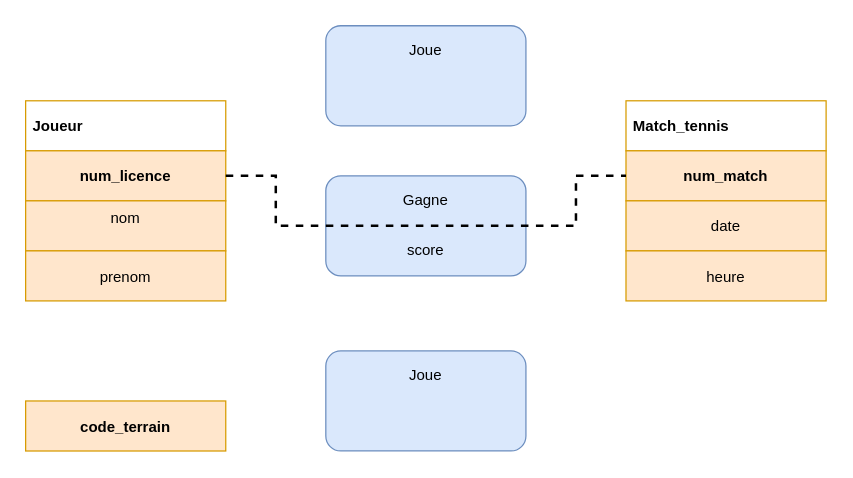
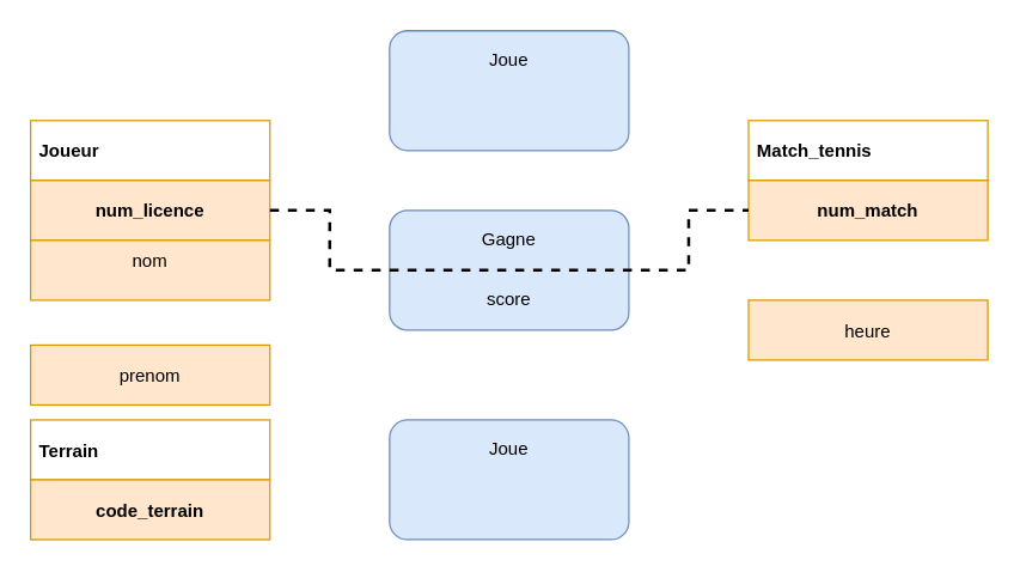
  <mxCell id="0" />
  <mxCell id="1" parent="0" />
  <mxCell id="2" value="" style="group;fillColor=#ffffff;" parent="1" vertex="1" connectable="0"><mxGeometry x="260" y="20" width="160" height="80" as="geometry" /></mxCell>
  <mxCell id="3" value="" style="rounded=1;whiteSpace=wrap;html=1;fillColor=#dae8fc;strokeColor=#6c8ebf;" parent="2" vertex="1"><mxGeometry width="160" height="80" as="geometry" /></mxCell>
  <mxCell id="4" value="Joue" style="text;html=1;strokeColor=none;fillColor=none;align=center;verticalAlign=middle;whiteSpace=wrap;rounded=0;" parent="2" vertex="1"><mxGeometry width="160" height="40" as="geometry" /></mxCell>
  <mxCell id="5" value="&lt;br&gt;" style="text;html=1;strokeColor=none;fillColor=none;align=center;verticalAlign=middle;whiteSpace=wrap;rounded=0;" parent="2" vertex="1"><mxGeometry y="40" width="160" height="40" as="geometry" /></mxCell>
  <mxCell id="6" value="" style="group" vertex="1" connectable="0" parent="1"><mxGeometry x="20" y="80" width="160" height="80" as="geometry" /></mxCell>
  <mxCell id="7" value="Joueur" style="text;align=left;verticalAlign=middle;spacingLeft=4;spacingRight=4;overflow=hidden;rotatable=0;points=[[0,0.5],[1,0.5]];portConstraint=eastwest;fontStyle=1;strokeColor=#d79b00;fillColor=#ffffff;" parent="6" vertex="1"><mxGeometry width="160" height="40" as="geometry" /></mxCell>
  <mxCell id="8" value="num_licence" style="text;align=center;verticalAlign=middle;spacingLeft=4;spacingRight=4;overflow=hidden;rotatable=0;points=[[0,0.5],[1,0.5]];portConstraint=eastwest;fontStyle=1;fillColor=#ffe6cc;strokeColor=#d79b00;" parent="6" vertex="1"><mxGeometry y="40" width="160" height="40" as="geometry" /></mxCell>
  <mxCell id="9" value="" style="group" vertex="1" connectable="0" parent="1"><mxGeometry x="500" y="80" width="160" height="80" as="geometry" /></mxCell>
  <mxCell id="10" value="Match_tennis" style="text;align=left;verticalAlign=middle;spacingLeft=4;spacingRight=4;overflow=hidden;rotatable=0;points=[[0,0.5],[1,0.5]];portConstraint=eastwest;fontStyle=1;strokeColor=#d79b00;fillColor=#ffffff;" vertex="1" parent="9"><mxGeometry width="160" height="40" as="geometry" /></mxCell>
  <mxCell id="11" value="num_match" style="text;align=center;verticalAlign=middle;spacingLeft=4;spacingRight=4;overflow=hidden;rotatable=0;points=[[0,0.5],[1,0.5]];portConstraint=eastwest;fontStyle=1;fillColor=#ffe6cc;strokeColor=#d79b00;" vertex="1" parent="9"><mxGeometry y="40" width="160" height="40" as="geometry" /></mxCell>
  <mxCell id="12" value="" style="group;fillColor=#ffffff;" vertex="1" connectable="0" parent="1"><mxGeometry x="260" y="140" width="160" height="80" as="geometry" /></mxCell>
  <mxCell id="13" value="" style="rounded=1;whiteSpace=wrap;html=1;fillColor=#dae8fc;strokeColor=#6c8ebf;" vertex="1" parent="12"><mxGeometry width="160" height="80" as="geometry" /></mxCell>
  <mxCell id="14" value="Gagne" style="text;html=1;strokeColor=none;fillColor=none;align=center;verticalAlign=middle;whiteSpace=wrap;rounded=0;" vertex="1" parent="12"><mxGeometry width="160" height="40" as="geometry" /></mxCell>
  <mxCell id="15" value="score&lt;br&gt;" style="text;html=1;strokeColor=none;fillColor=none;align=center;verticalAlign=middle;whiteSpace=wrap;rounded=0;" vertex="1" parent="12"><mxGeometry y="40" width="160" height="40" as="geometry" /></mxCell>
  <mxCell id="16" value="&lt;div&gt;&lt;br&gt;&lt;/div&gt;&lt;div&gt;&lt;br&gt;&lt;/div&gt;" style="endArrow=none;html=1;strokeWidth=2;rounded=0;endFill=0;exitX=1;exitY=0.5;exitDx=0;exitDy=0;entryX=0;entryY=0.5;entryDx=0;entryDy=0;dashed=1;" edge="1" parent="1" source="8" target="11"><mxGeometry relative="1" as="geometry"><mxPoint x="190" y="110" as="sourcePoint" /><mxPoint x="490" y="140" as="targetPoint" /><Array as="points"><mxPoint x="220" y="140" /><mxPoint x="220" y="180" /><mxPoint x="460" y="180" /><mxPoint x="460" y="140" /></Array><mxPoint as="offset" /></mxGeometry></mxCell>
  <mxCell id="17" value="nom&#10;" style="text;align=center;verticalAlign=middle;spacingLeft=4;spacingRight=4;overflow=hidden;rotatable=0;points=[[0,0.5],[1,0.5]];portConstraint=eastwest;fontStyle=0;fillColor=#ffe6cc;strokeColor=#d79b00;" vertex="1" parent="1"><mxGeometry x="20" y="160" width="160" height="40" as="geometry" /></mxCell>
- <mxCell id="18" value="prenom" style="text;align=center;verticalAlign=middle;spacingLeft=4;spacingRight=4;overflow=hidden;rotatable=0;points=[[0,0.5],[1,0.5]];portConstraint=eastwest;fontStyle=0;fillColor=#ffe6cc;strokeColor=#d79b00;" vertex="1" parent="1"><mxGeometry x="20" y="200" width="160" height="40" as="geometry" /></mxCell>
- <mxCell id="19" value="date" style="text;align=center;verticalAlign=middle;spacingLeft=4;spacingRight=4;overflow=hidden;rotatable=0;points=[[0,0.5],[1,0.5]];portConstraint=eastwest;fontStyle=0;fillColor=#ffe6cc;strokeColor=#d79b00;" vertex="1" parent="1"><mxGeometry x="500" y="160" width="160" height="40" as="geometry" /></mxCell>
+ <mxCell id="18" value="prenom" style="text;align=center;verticalAlign=middle;spacingLeft=4;spacingRight=4;overflow=hidden;rotatable=0;points=[[0,0.5],[1,0.5]];portConstraint=eastwest;fontStyle=0;fillColor=#ffe6cc;strokeColor=#d79b00;" vertex="1" parent="1"><mxGeometry x="20" y="230" width="160" height="40" as="geometry" /></mxCell>
  <mxCell id="20" value="heure" style="text;align=center;verticalAlign=middle;spacingLeft=4;spacingRight=4;overflow=hidden;rotatable=0;points=[[0,0.5],[1,0.5]];portConstraint=eastwest;fontStyle=0;fillColor=#ffe6cc;strokeColor=#d79b00;" vertex="1" parent="1"><mxGeometry x="500" y="200" width="160" height="40" as="geometry" /></mxCell>
  <mxCell id="21" value="" style="group" vertex="1" connectable="0" parent="1"><mxGeometry x="20" y="280" width="160" height="80" as="geometry" /></mxCell>
+ <mxCell id="22" value="Terrain" style="text;align=left;verticalAlign=middle;spacingLeft=4;spacingRight=4;overflow=hidden;rotatable=0;points=[[0,0.5],[1,0.5]];portConstraint=eastwest;fontStyle=1;strokeColor=#d79b00;fillColor=#ffffff;" vertex="1" parent="21"><mxGeometry width="160" height="40" as="geometry" /></mxCell>
  <mxCell id="23" value="code_terrain" style="text;align=center;verticalAlign=middle;spacingLeft=4;spacingRight=4;overflow=hidden;rotatable=0;points=[[0,0.5],[1,0.5]];portConstraint=eastwest;fontStyle=1;fillColor=#ffe6cc;strokeColor=#d79b00;" vertex="1" parent="21"><mxGeometry y="40" width="160" height="40" as="geometry" /></mxCell>
  <mxCell id="24" value="" style="group;fillColor=#ffffff;" vertex="1" connectable="0" parent="1"><mxGeometry x="260" y="280" width="160" height="80" as="geometry" /></mxCell>
  <mxCell id="25" value="" style="rounded=1;whiteSpace=wrap;html=1;fillColor=#dae8fc;strokeColor=#6c8ebf;" vertex="1" parent="24"><mxGeometry width="160" height="80" as="geometry" /></mxCell>
  <mxCell id="26" value="Joue" style="text;html=1;strokeColor=none;fillColor=none;align=center;verticalAlign=middle;whiteSpace=wrap;rounded=0;" vertex="1" parent="24"><mxGeometry width="160" height="40" as="geometry" /></mxCell>
  <mxCell id="27" value="&lt;br&gt;" style="text;html=1;strokeColor=none;fillColor=none;align=center;verticalAlign=middle;whiteSpace=wrap;rounded=0;" vertex="1" parent="24"><mxGeometry y="40" width="160" height="40" as="geometry" /></mxCell>
